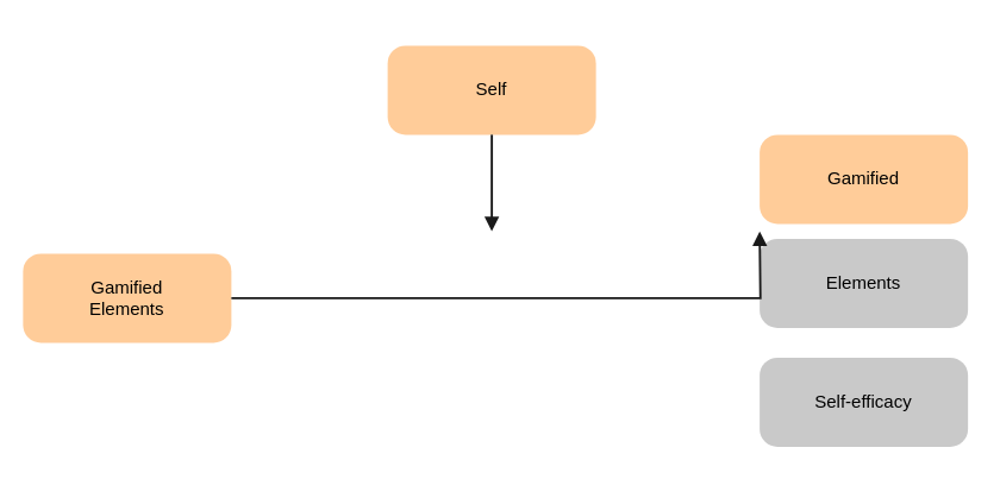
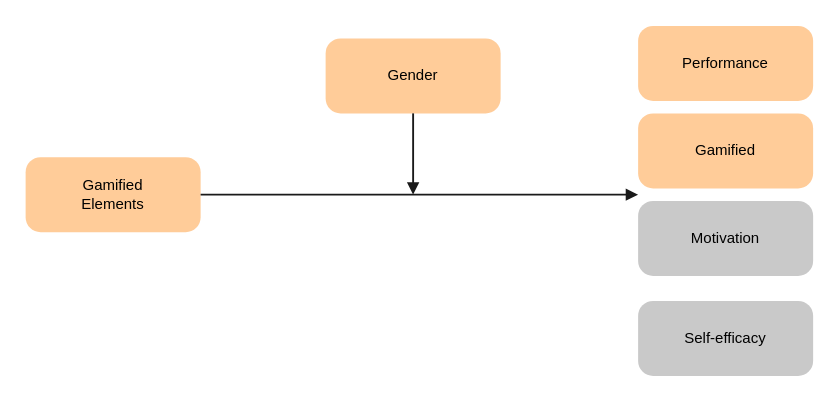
  <mxCell id="0" />
  <mxCell id="1" parent="0" />
- <mxCell id="2" value="Self" style="rounded=1;whiteSpace=wrap;html=1;fillColor=#FFCC99;fontColor=#000000;strokeColor=none;arcSize=20;align=center;spacingLeft=0;" parent="1" vertex="1"><mxGeometry x="260" y="30" width="140" height="60" as="geometry" /></mxCell>
- <mxCell id="3" value="Gamified&lt;div&gt;Elements&lt;/div&gt;" style="rounded=1;whiteSpace=wrap;html=1;fillColor=#FFCC99;fontColor=#000000;strokeColor=none;arcSize=20;align=center;spacingLeft=0;" parent="1" vertex="1"><mxGeometry x="15" y="170" width="140" height="60" as="geometry" /></mxCell>
+ <mxCell id="2" value="Gender" style="rounded=1;whiteSpace=wrap;html=1;fillColor=#FFCC99;fontColor=#000000;strokeColor=none;arcSize=20;align=center;spacingLeft=0;" parent="1" vertex="1"><mxGeometry x="260" y="30" width="140" height="60" as="geometry" /></mxCell>
+ <mxCell id="3" value="Gamified&lt;div&gt;Elements&lt;/div&gt;" style="rounded=1;whiteSpace=wrap;html=1;fillColor=#FFCC99;fontColor=#000000;strokeColor=none;arcSize=20;align=center;spacingLeft=0;" parent="1" vertex="1"><mxGeometry x="20" y="125" width="140" height="60" as="geometry" /></mxCell>
  <mxCell id="4" value="Self-efficacy" style="rounded=1;whiteSpace=wrap;html=1;fillColor=#C9C9C9;strokeColor=none;arcSize=20;align=center;spacingLeft=0;" parent="1" vertex="1"><mxGeometry x="510" y="240" width="140" height="60" as="geometry" /></mxCell>
- <mxCell id="5" value="Elements" style="rounded=1;whiteSpace=wrap;html=1;fillColor=#C9C9C9;strokeColor=none;arcSize=20;align=center;spacingLeft=0;" parent="1" vertex="1"><mxGeometry x="510" y="160" width="140" height="60" as="geometry" /></mxCell>
+ <mxCell id="5" value="Motivation" style="rounded=1;whiteSpace=wrap;html=1;fillColor=#C9C9C9;strokeColor=none;arcSize=20;align=center;spacingLeft=0;" parent="1" vertex="1"><mxGeometry x="510" y="160" width="140" height="60" as="geometry" /></mxCell>
  <mxCell id="6" value="" style="edgeStyle=orthogonalEdgeStyle;rounded=0;orthogonalLoop=1;jettySize=auto;html=1;exitX=1;exitY=0.5;exitDx=0;exitDy=0;endArrow=block;endFill=1;strokeWidth=1.5;jumpStyle=none;strokeColor=#1A1A1A;labelPosition=center;verticalLabelPosition=top;align=center;verticalAlign=bottom;" parent="1" source="3" edge="1"><mxGeometry relative="1" as="geometry"><mxPoint x="260" y="155" as="sourcePoint" /><mxPoint x="510" y="155" as="targetPoint" /></mxGeometry></mxCell>
  <mxCell id="7" value="" style="edgeStyle=orthogonalEdgeStyle;rounded=0;orthogonalLoop=1;jettySize=auto;html=1;exitX=0.5;exitY=1;exitDx=0;exitDy=0;endArrow=block;endFill=1;strokeWidth=1.5;jumpStyle=none;strokeColor=#1A1A1A;labelPosition=center;verticalLabelPosition=top;align=center;verticalAlign=bottom;" parent="1" source="2" edge="1"><mxGeometry relative="1" as="geometry"><mxPoint x="260" y="155" as="sourcePoint" /><mxPoint x="330" y="155" as="targetPoint" /></mxGeometry></mxCell>
+ <mxCell id="8" value="Performance" style="rounded=1;whiteSpace=wrap;html=1;fillColor=#FFCC99;fontColor=#000000;strokeColor=none;arcSize=20;align=center;spacingLeft=0;" parent="1" vertex="1"><mxGeometry x="510" y="20" width="140" height="60" as="geometry" /></mxCell>
  <mxCell id="9" value="Gamified" style="rounded=1;whiteSpace=wrap;html=1;fillColor=#FFCC99;fontColor=#000000;strokeColor=none;arcSize=20;align=center;spacingLeft=0;" parent="1" vertex="1"><mxGeometry x="510" y="90" width="140" height="60" as="geometry" /></mxCell>
